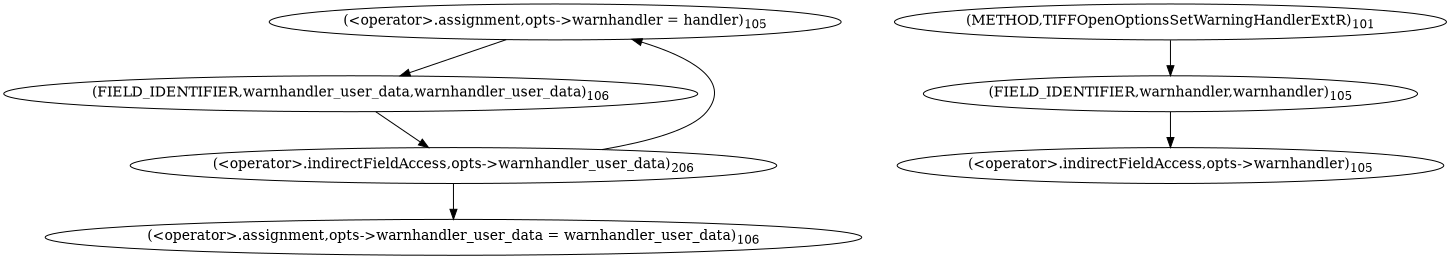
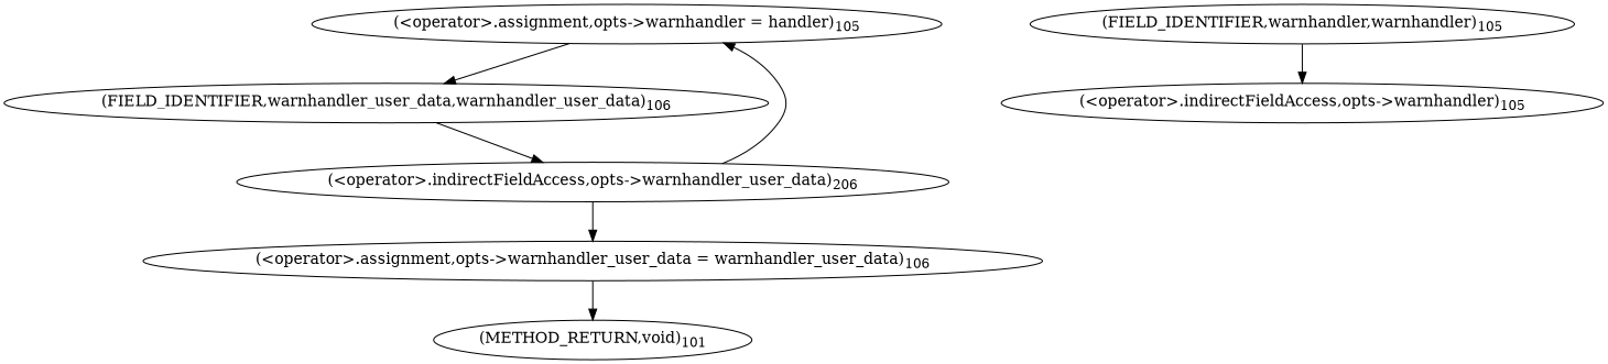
  digraph {
    n1 [label=<(&lt;operator&gt;.assignment,opts-&gt;warnhandler = handler)<SUB>105</SUB>>]
    n2 [label=<(FIELD_IDENTIFIER,warnhandler_user_data,warnhandler_user_data)<SUB>106</SUB>>]
    n3 [label=<(&lt;operator&gt;.indirectFieldAccess,opts-&gt;warnhandler_user_data)<SUB>206</SUB>>]
    n4 [label=<(&lt;operator&gt;.assignment,opts-&gt;warnhandler_user_data = warnhandler_user_data)<SUB>106</SUB>>]
+   n5 [label=<(METHOD_RETURN,void)<SUB>101</SUB>>]
    n6 [label=<(&lt;operator&gt;.indirectFieldAccess,opts-&gt;warnhandler)<SUB>105</SUB>>]
    n7 [label=<(FIELD_IDENTIFIER,warnhandler,warnhandler)<SUB>105</SUB>>]
-   n8 [label=<(METHOD,TIFFOpenOptionsSetWarningHandlerExtR)<SUB>101</SUB>>]
    n1 -> n2
    n2 -> n3
    n3 -> n1
    n3 -> n4
+   n4 -> n5
    n7 -> n6
-   n8 -> n7
  }
